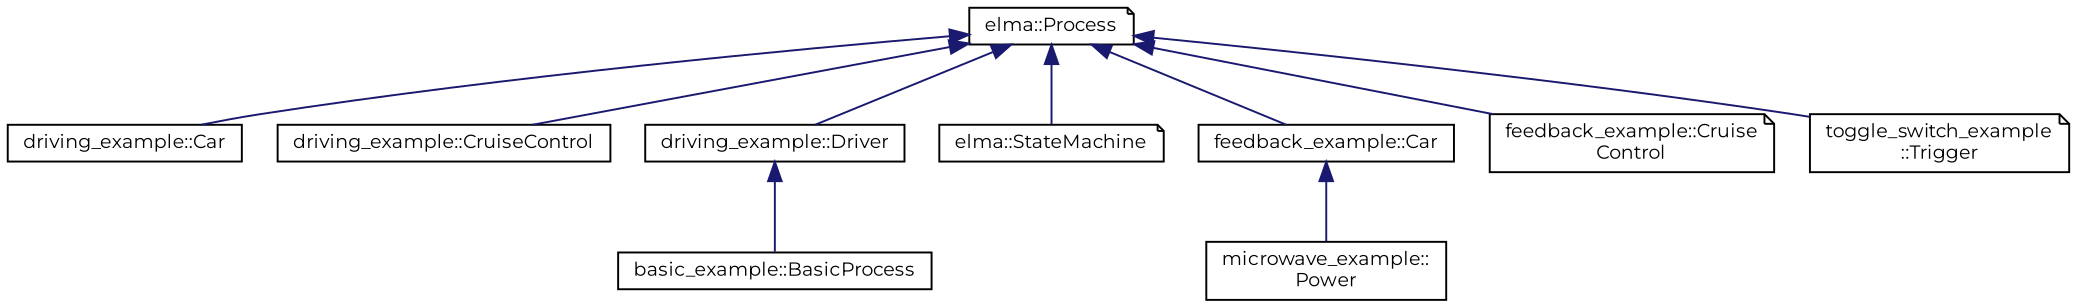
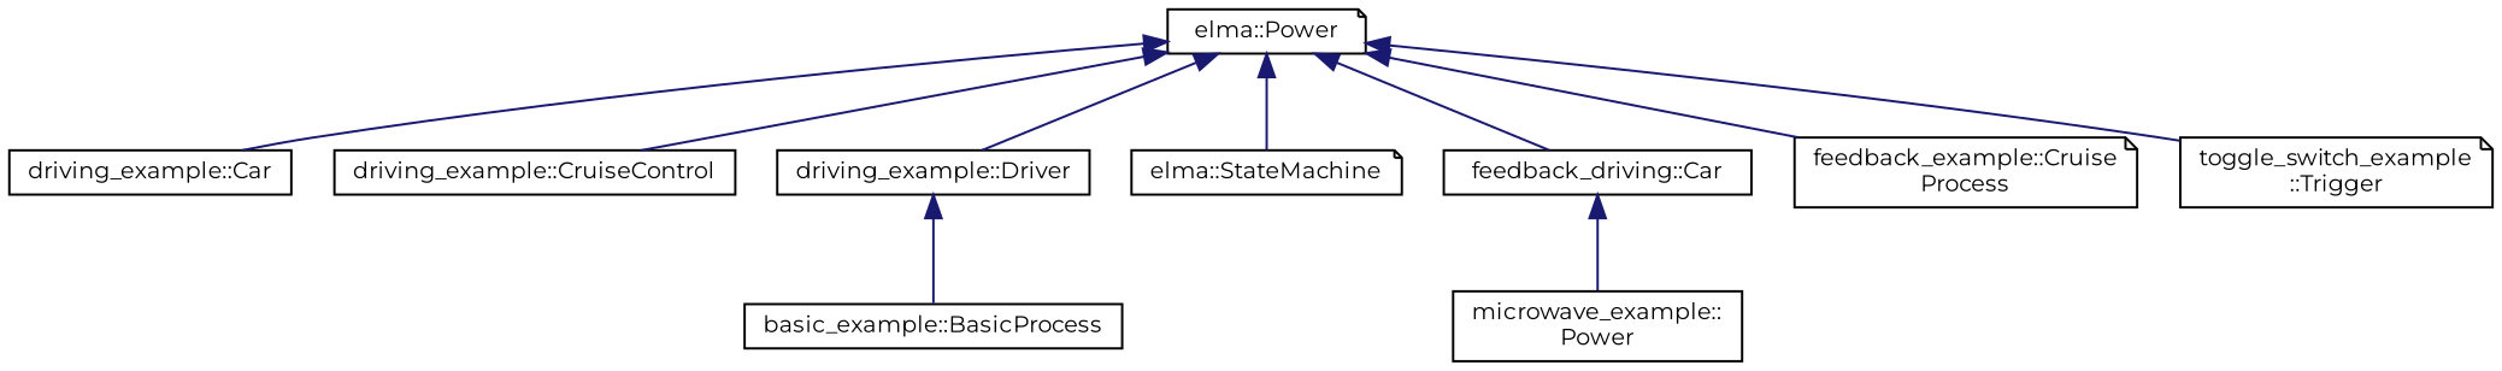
  digraph {
    fontname=Montserrat
    rankdir=TB
    node [color=black fillcolor=white fontname=Montserrat fontsize=10 shape=box style=filled]
    edge [color=midnightblue dir=back fontname=Montserrat fontsize=10 labelfontname=Helvetica labelfontsize=10 style=solid]
-   n1 [height=0.2 label="elma::Process" shape=note width=0.4]
+   n1 [height=0.2 label="elma::Power" shape=note width=0.4]
    n2 [height=0.2 label="driving_example::Car" width=0.4]
    n3 [height=0.2 label="driving_example::CruiseControl" width=0.4]
    n4 [height=0.2 label="driving_example::Driver" width=0.4]
    n5 [height=0.2 label="elma::StateMachine" shape=note width=0.4]
-   n6 [height=0.2 label="feedback_example::Car" width=0.4]
-   n7 [height=0.2 label="feedback_example::Cruise\lControl" shape=note width=0.4]
+   n6 [height=0.2 label="feedback_driving::Car" width=0.4]
+   n7 [height=0.2 label="feedback_example::Cruise\lProcess" shape=note width=0.4]
    n8 [height=0.2 label="toggle_switch_example\l::Trigger" shape=note width=0.4]
    n9 [height=0.2 label="basic_example::BasicProcess" width=0.4]
    n10 [height=0.2 label="microwave_example::\lPower" width=0.4]
    n1 -> n2
    n1 -> n3
    n1 -> n4
    n1 -> n5
    n1 -> n6
    n1 -> n7
    n1 -> n8
    n4 -> n9
    n6 -> n10
  }
